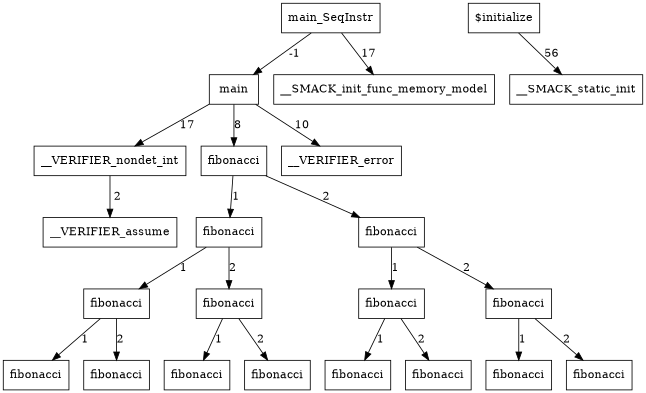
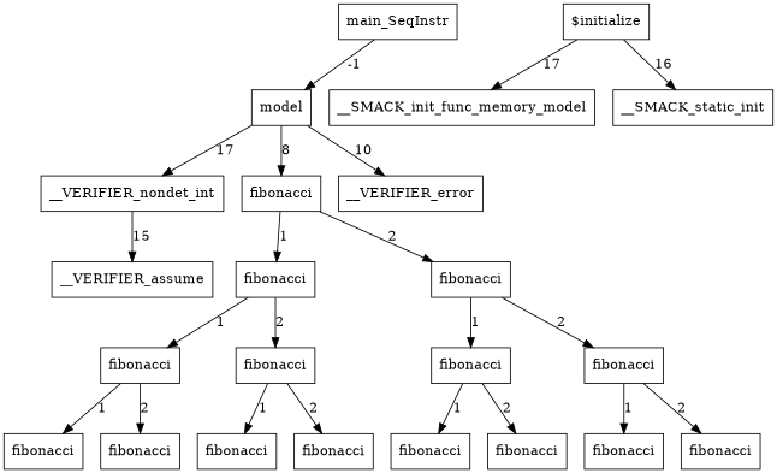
  digraph {
    node [color=black shape=box]
    n1 [label=main_SeqInstr]
-   n2 [label=main]
+   n2 [label=model]
    n3 [label=__VERIFIER_nondet_int]
    n4 [label=fibonacci]
    n5 [label=__VERIFIER_error]
    n6 [label="$initialize"]
    n7 [label=__SMACK_static_init]
    n8 [label=__SMACK_init_func_memory_model]
    n9 [label=__VERIFIER_assume]
    n10 [label=fibonacci]
    n11 [label=fibonacci]
    n12 [label=fibonacci]
    n13 [label=fibonacci]
    n14 [label=fibonacci]
    n15 [label=fibonacci]
    n16 [label=fibonacci]
    n17 [label=fibonacci]
    n18 [label=fibonacci]
    n19 [label=fibonacci]
    n20 [label=fibonacci]
    n21 [label=fibonacci]
    n22 [label=fibonacci]
    n23 [label=fibonacci]
    n1 -> n2 [label=-1]
    n2 -> n3 [label=17]
    n2 -> n4 [label=8]
    n2 -> n5 [label=10]
-   n3 -> n9 [label=2]
+   n3 -> n9 [label=15]
    n4 -> n10 [label=1]
    n4 -> n11 [label=2]
-   n6 -> n7 [label=56]
-   n1 -> n8 [label=17]
+   n6 -> n7 [label=16]
+   n6 -> n8 [label=17]
    n10 -> n12 [label=1]
    n10 -> n13 [label=2]
    n11 -> n14 [label=1]
    n11 -> n15 [label=2]
    n12 -> n16 [label=1]
    n12 -> n17 [label=2]
    n13 -> n18 [label=1]
    n13 -> n19 [label=2]
    n14 -> n20 [label=1]
    n14 -> n21 [label=2]
    n15 -> n22 [label=1]
    n15 -> n23 [label=2]
  }
